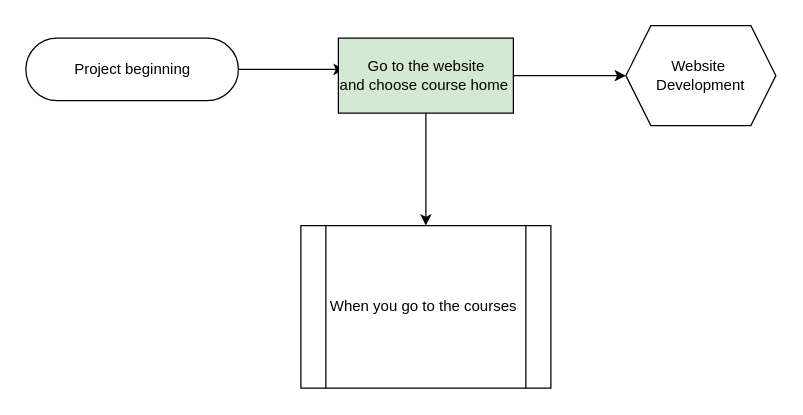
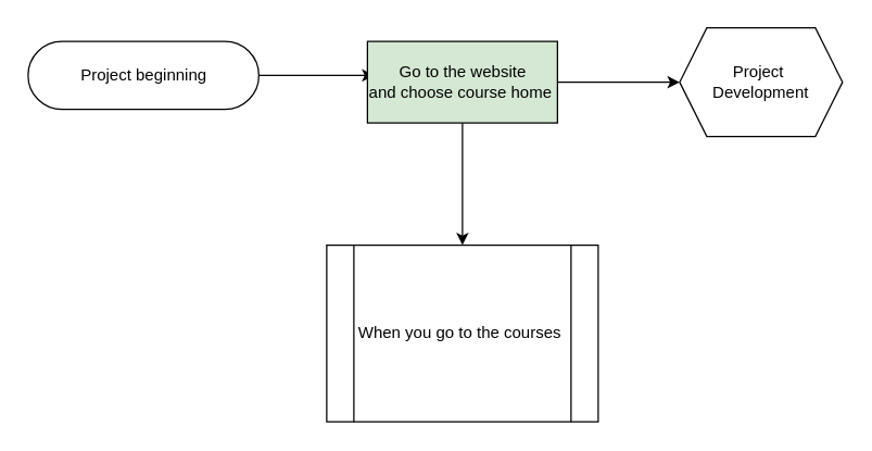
  <mxCell id="0" />
  <mxCell id="1" parent="0" />
  <mxCell id="2" value="" style="edgeStyle=orthogonalEdgeStyle;rounded=0;orthogonalLoop=1;jettySize=auto;html=1;" edge="1" parent="1" source="3"><mxGeometry relative="1" as="geometry"><mxPoint x="275" y="55" as="targetPoint" /></mxGeometry></mxCell>
  <mxCell id="3" value="Project beginning" style="html=1;dashed=0;whitespace=wrap;shape=mxgraph.dfd.start" vertex="1" parent="1"><mxGeometry x="20" y="30" width="170" height="50" as="geometry" /></mxCell>
  <mxCell id="4" value="" style="edgeStyle=orthogonalEdgeStyle;rounded=0;orthogonalLoop=1;jettySize=auto;html=1;" edge="1" parent="1" source="6" target="8"><mxGeometry relative="1" as="geometry" /></mxCell>
  <mxCell id="5" value="" style="edgeStyle=orthogonalEdgeStyle;rounded=0;orthogonalLoop=1;jettySize=auto;html=1;" edge="1" parent="1" source="6" target="7"><mxGeometry relative="1" as="geometry" /></mxCell>
  <mxCell id="6" value="Go to the website &lt;br&gt;and choose course home&amp;nbsp;" style="html=1;dashed=0;whitespace=wrap;fillColor=#d5e8d4;" vertex="1" parent="1"><mxGeometry x="270" y="30" width="140" height="60" as="geometry" /></mxCell>
  <mxCell id="7" value="When you go to the courses&amp;nbsp;" style="shape=process;whiteSpace=wrap;html=1;backgroundOutline=1;dashed=0;" vertex="1" parent="1"><mxGeometry x="240" y="180" width="200" height="130" as="geometry" /></mxCell>
- <mxCell id="8" value="Website&amp;nbsp;&lt;br&gt;Development" style="shape=hexagon;perimeter=hexagonPerimeter2;whiteSpace=wrap;html=1;fixedSize=1;dashed=0;" vertex="1" parent="1"><mxGeometry x="500" y="20" width="120" height="80" as="geometry" /></mxCell>
+ <mxCell id="8" value="Project&amp;nbsp;&lt;br&gt;Development" style="shape=hexagon;perimeter=hexagonPerimeter2;whiteSpace=wrap;html=1;fixedSize=1;dashed=0;" vertex="1" parent="1"><mxGeometry x="500" y="20" width="120" height="80" as="geometry" /></mxCell>
